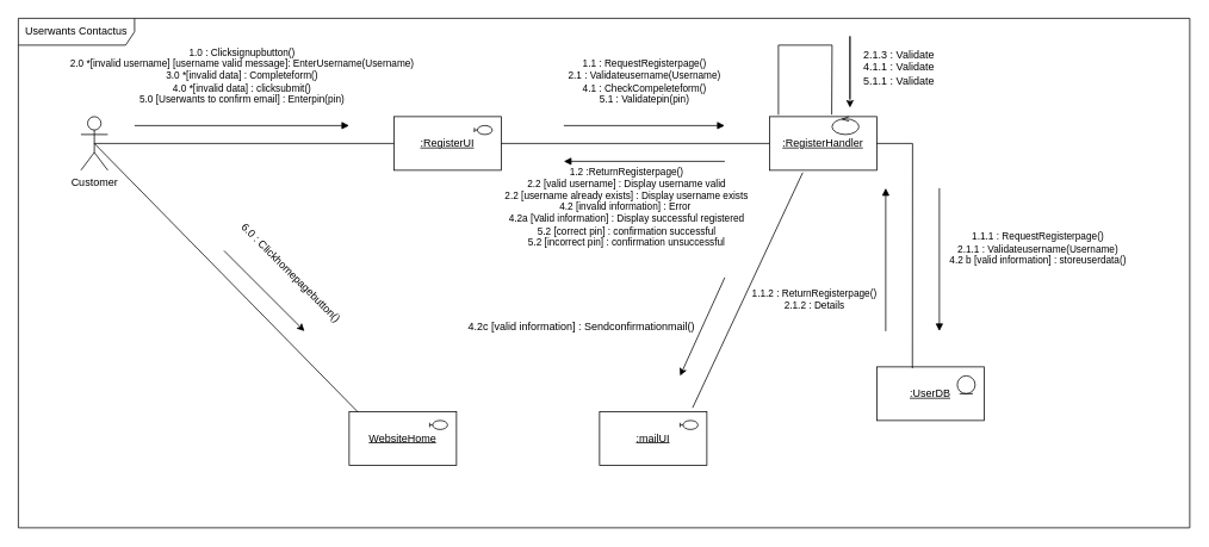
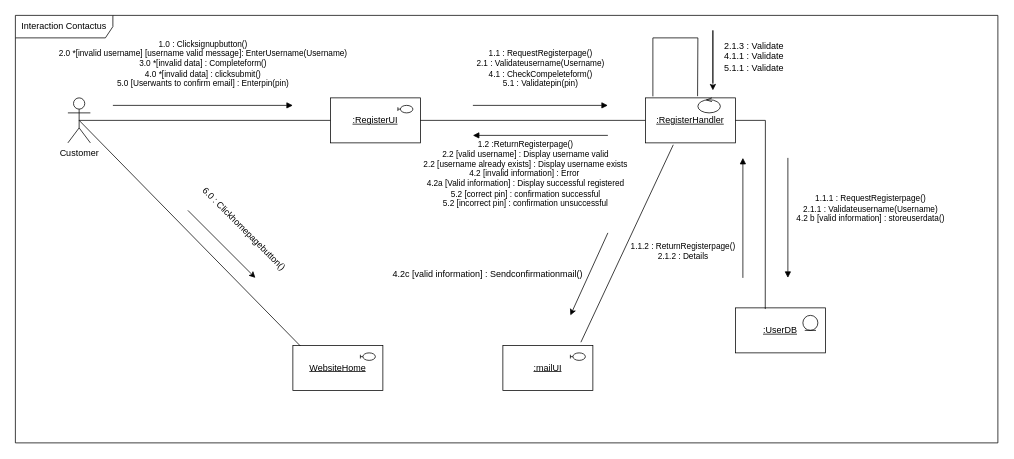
  <mxCell id="0" />
  <mxCell id="1" parent="0" />
  <mxCell id="2" value="Customer" style="shape=umlActor;verticalLabelPosition=bottom;verticalAlign=top;html=1;" parent="1" vertex="1"><mxGeometry x="90" y="130" width="30" height="60" as="geometry" /></mxCell>
  <mxCell id="3" value="&lt;u&gt;:RegisterUI&lt;/u&gt;" style="rounded=0;whiteSpace=wrap;html=1;" parent="1" vertex="1"><mxGeometry x="440" y="130" width="120" height="60" as="geometry" /></mxCell>
  <mxCell id="4" value="&lt;u&gt;:RegisterHandler&lt;/u&gt;" style="rounded=0;whiteSpace=wrap;html=1;" parent="1" vertex="1"><mxGeometry x="860" y="130" width="120" height="60" as="geometry" /></mxCell>
  <mxCell id="5" value="&lt;u&gt;:UserDB&lt;/u&gt;" style="rounded=0;whiteSpace=wrap;html=1;" parent="1" vertex="1"><mxGeometry x="980" y="410" width="120" height="60" as="geometry" /></mxCell>
  <mxCell id="6" value="&lt;u&gt;WebsiteHome&lt;/u&gt;" style="rounded=0;whiteSpace=wrap;html=1;" parent="1" vertex="1"><mxGeometry x="390" y="460" width="120" height="60" as="geometry" /></mxCell>
  <mxCell id="7" value="" style="endArrow=none;html=1;rounded=0;exitX=0.5;exitY=0.5;exitDx=0;exitDy=0;exitPerimeter=0;entryX=0;entryY=0.5;entryDx=0;entryDy=0;" parent="1" source="2" target="3" edge="1"><mxGeometry width="50" height="50" relative="1" as="geometry"><mxPoint x="810" y="430" as="sourcePoint" /><mxPoint x="860" y="380" as="targetPoint" /></mxGeometry></mxCell>
  <mxCell id="8" value="" style="endArrow=none;html=1;rounded=0;entryX=0;entryY=0.5;entryDx=0;entryDy=0;exitX=1;exitY=0.5;exitDx=0;exitDy=0;" parent="1" source="3" target="4" edge="1"><mxGeometry width="50" height="50" relative="1" as="geometry"><mxPoint x="330" y="430" as="sourcePoint" /><mxPoint x="380" y="380" as="targetPoint" /></mxGeometry></mxCell>
  <mxCell id="9" value="" style="endArrow=none;html=1;rounded=0;entryX=0.332;entryY=0.026;entryDx=0;entryDy=0;exitX=1;exitY=0.5;exitDx=0;exitDy=0;entryPerimeter=0;" parent="1" source="4" target="5" edge="1"><mxGeometry width="50" height="50" relative="1" as="geometry"><mxPoint x="830" y="420" as="sourcePoint" /><mxPoint x="880" y="370" as="targetPoint" /><Array as="points"><mxPoint x="1020" y="160" /></Array></mxGeometry></mxCell>
  <mxCell id="10" value="" style="shape=umlBoundary;whiteSpace=wrap;html=1;" parent="1" vertex="1"><mxGeometry x="530" y="140" width="20" height="10" as="geometry" /></mxCell>
  <mxCell id="11" value="" style="shape=umlBoundary;whiteSpace=wrap;html=1;" parent="1" vertex="1"><mxGeometry x="480" y="470" width="20" height="10" as="geometry" /></mxCell>
  <mxCell id="12" value="" style="ellipse;shape=umlControl;whiteSpace=wrap;html=1;" parent="1" vertex="1"><mxGeometry x="930" y="130" width="30" height="20" as="geometry" /></mxCell>
  <mxCell id="13" value="1.0 : Clicksignupbutton()&lt;br&gt;2.0 *[invalid username] [username valid message]: EnterUsername(Username)&lt;br&gt;3.0 *[invalid data] : Completeform()&lt;br&gt;4.0 *[invalid data] : clicksubmit()&lt;br&gt;5.0 [Userwants to confirm email] : Enterpin(pin)" style="html=1;verticalAlign=bottom;endArrow=block;rounded=0;" parent="1" edge="1"><mxGeometry y="20" width="80" relative="1" as="geometry"><mxPoint x="150" y="140" as="sourcePoint" /><mxPoint x="390" y="140" as="targetPoint" /><mxPoint as="offset" /></mxGeometry></mxCell>
  <mxCell id="14" value="1.1 : RequestRegisterpage()&lt;br&gt;2.1 : Validateusername(Username)&lt;br&gt;4.1 : CheckCompeleteform()&lt;br&gt;5.1 : Validatepin(pin)" style="html=1;verticalAlign=bottom;endArrow=block;rounded=0;" parent="1" edge="1"><mxGeometry y="20" width="80" relative="1" as="geometry"><mxPoint x="630" y="140" as="sourcePoint" /><mxPoint x="810" y="140" as="targetPoint" /><mxPoint as="offset" /></mxGeometry></mxCell>
  <mxCell id="15" value="1.1.1 : RequestRegisterpage()&lt;br&gt;2.1.1 : Validateusername(Username)&lt;br&gt;4.2 b [valid information] : storeuserdata()" style="html=1;verticalAlign=bottom;endArrow=block;rounded=0;" parent="1" edge="1"><mxGeometry x="0.125" y="110" width="80" relative="1" as="geometry"><mxPoint x="1050" y="210" as="sourcePoint" /><mxPoint x="1050" y="370" as="targetPoint" /><mxPoint as="offset" /></mxGeometry></mxCell>
  <mxCell id="16" value="1.1.2 : ReturnRegisterpage()&lt;br&gt;2.1.2 : Details" style="html=1;verticalAlign=bottom;endArrow=block;rounded=0;" parent="1" edge="1"><mxGeometry x="-0.75" y="80" width="80" relative="1" as="geometry"><mxPoint x="990" y="370" as="sourcePoint" /><mxPoint x="990" y="210" as="targetPoint" /><mxPoint as="offset" /></mxGeometry></mxCell>
  <mxCell id="17" value="1.2 :ReturnRegisterpage()&lt;br&gt;2.2 [valid username] : Display username valid&lt;br&gt;2.2 [username already exists] : Display username exists&lt;br&gt;4.2 [invalid information] : Error&amp;nbsp;&lt;br&gt;4.2a [Valid information] : Display successful registered&lt;br&gt;5.2 [correct pin] : confirmation successful&lt;br&gt;5.2 [incorrect pin] : confirmation unsuccessful" style="html=1;verticalAlign=bottom;endArrow=block;rounded=0;" parent="1" edge="1"><mxGeometry x="0.222" y="100" width="80" relative="1" as="geometry"><mxPoint x="810" y="180" as="sourcePoint" /><mxPoint x="630" y="180" as="targetPoint" /><mxPoint as="offset" /></mxGeometry></mxCell>
  <mxCell id="18" value="" style="endArrow=none;html=1;rounded=0;entryX=0.58;entryY=-0.038;entryDx=0;entryDy=0;entryPerimeter=0;" parent="1" target="4" edge="1"><mxGeometry width="50" height="50" relative="1" as="geometry"><mxPoint x="870" y="128" as="sourcePoint" /><mxPoint x="840" y="130" as="targetPoint" /><Array as="points"><mxPoint x="870" y="50" /><mxPoint x="930" y="50" /></Array></mxGeometry></mxCell>
  <mxCell id="19" value="2.1.3 : Validate&lt;br&gt;4.1.1 : Validate&lt;br&gt;5.1.1 : Validate" style="text;html=1;strokeColor=none;fillColor=none;align=center;verticalAlign=middle;whiteSpace=wrap;rounded=0;" parent="1" vertex="1"><mxGeometry x="950" y="60" width="110" height="30" as="geometry" /></mxCell>
  <mxCell id="20" value="" style="endArrow=classic;html=1;rounded=0;" parent="1" edge="1"><mxGeometry width="50" height="50" relative="1" as="geometry"><mxPoint x="950" y="110" as="sourcePoint" /><mxPoint x="950" y="120" as="targetPoint" /><Array as="points"><mxPoint x="950" y="40" /></Array></mxGeometry></mxCell>
  <mxCell id="21" value="" style="ellipse;shape=umlEntity;whiteSpace=wrap;html=1;" parent="1" vertex="1"><mxGeometry x="1070" y="420" width="20" height="20" as="geometry" /></mxCell>
  <mxCell id="22" value="&lt;u&gt;:mailUI&lt;/u&gt;" style="rounded=0;whiteSpace=wrap;html=1;" parent="1" vertex="1"><mxGeometry x="670" y="460" width="120" height="60" as="geometry" /></mxCell>
  <mxCell id="23" value="" style="shape=umlBoundary;whiteSpace=wrap;html=1;" parent="1" vertex="1"><mxGeometry x="760" y="470" width="20" height="10" as="geometry" /></mxCell>
  <mxCell id="24" value="" style="endArrow=none;html=1;rounded=0;entryX=0.31;entryY=1.043;entryDx=0;entryDy=0;entryPerimeter=0;exitX=0.867;exitY=-0.07;exitDx=0;exitDy=0;exitPerimeter=0;" parent="1" source="22" target="4" edge="1"><mxGeometry width="50" height="50" relative="1" as="geometry"><mxPoint x="460" y="310" as="sourcePoint" /><mxPoint x="510" y="260" as="targetPoint" /></mxGeometry></mxCell>
  <mxCell id="25" value="" style="endArrow=classic;html=1;rounded=0;" parent="1" edge="1"><mxGeometry width="50" height="50" relative="1" as="geometry"><mxPoint x="810" y="310" as="sourcePoint" /><mxPoint x="760" y="420" as="targetPoint" /></mxGeometry></mxCell>
  <mxCell id="26" value="4.2c [valid information] : Sendconfirmationmail()" style="text;html=1;strokeColor=none;fillColor=none;align=center;verticalAlign=middle;whiteSpace=wrap;rounded=0;" parent="1" vertex="1"><mxGeometry x="510" y="350" width="280" height="30" as="geometry" /></mxCell>
  <mxCell id="27" value="" style="endArrow=none;html=1;rounded=0;exitX=0.5;exitY=0.5;exitDx=0;exitDy=0;exitPerimeter=0;entryX=0.083;entryY=0.013;entryDx=0;entryDy=0;entryPerimeter=0;" parent="1" source="2" target="6" edge="1"><mxGeometry width="50" height="50" relative="1" as="geometry"><mxPoint x="280" y="360" as="sourcePoint" /><mxPoint x="330" y="310" as="targetPoint" /></mxGeometry></mxCell>
  <mxCell id="28" value="" style="endArrow=classic;html=1;rounded=0;" parent="1" edge="1"><mxGeometry width="50" height="50" relative="1" as="geometry"><mxPoint x="250" y="280" as="sourcePoint" /><mxPoint x="340" y="370" as="targetPoint" /></mxGeometry></mxCell>
  <mxCell id="29" value="6.0 : Clickhomepagebutton()" style="text;html=1;strokeColor=none;fillColor=none;align=center;verticalAlign=middle;whiteSpace=wrap;rounded=0;rotation=45;" parent="1" vertex="1"><mxGeometry x="240" y="290" width="170" height="30" as="geometry" /></mxCell>
- <mxCell id="30" value="Userwants Contactus" style="shape=umlFrame;whiteSpace=wrap;html=1;width=130;height=30;" vertex="1" parent="1"><mxGeometry x="20" y="20" width="1310" height="570" as="geometry" /></mxCell>
+ <mxCell id="30" value="Interaction Contactus" style="shape=umlFrame;whiteSpace=wrap;html=1;width=130;height=30;" vertex="1" parent="1"><mxGeometry x="20" y="20" width="1310" height="570" as="geometry" /></mxCell>
